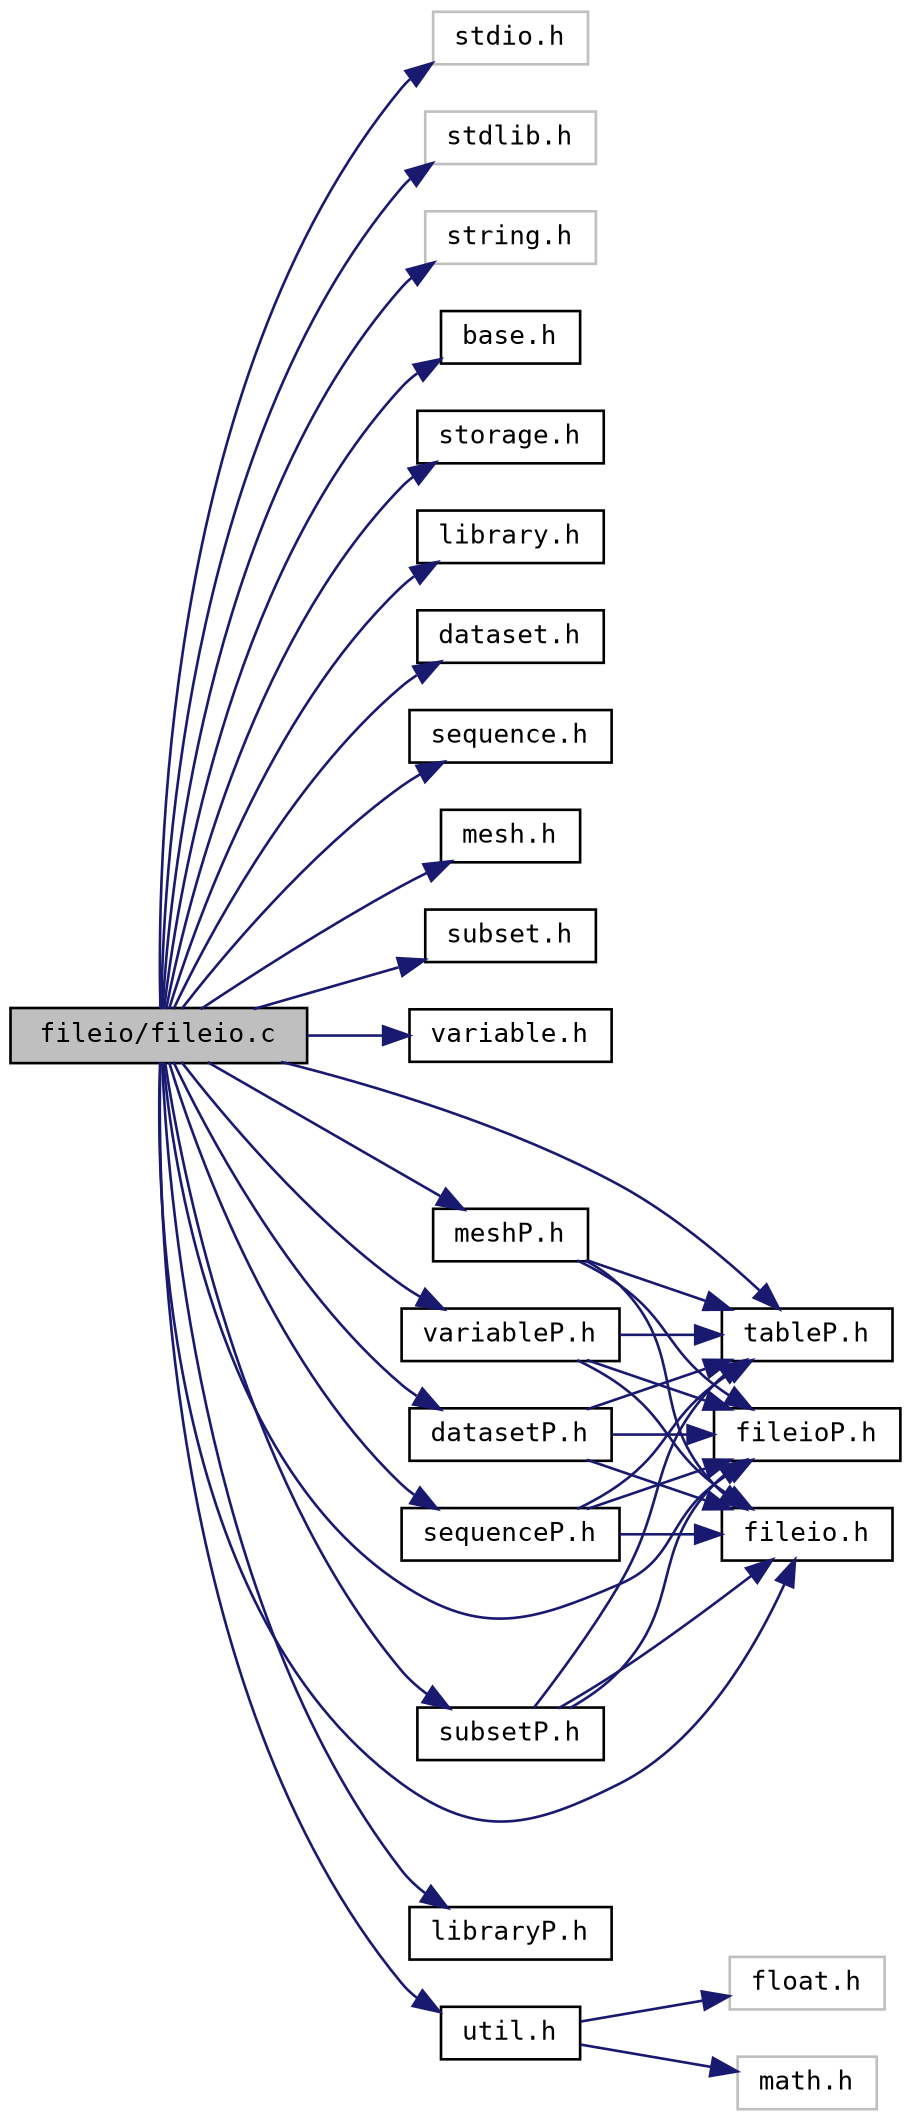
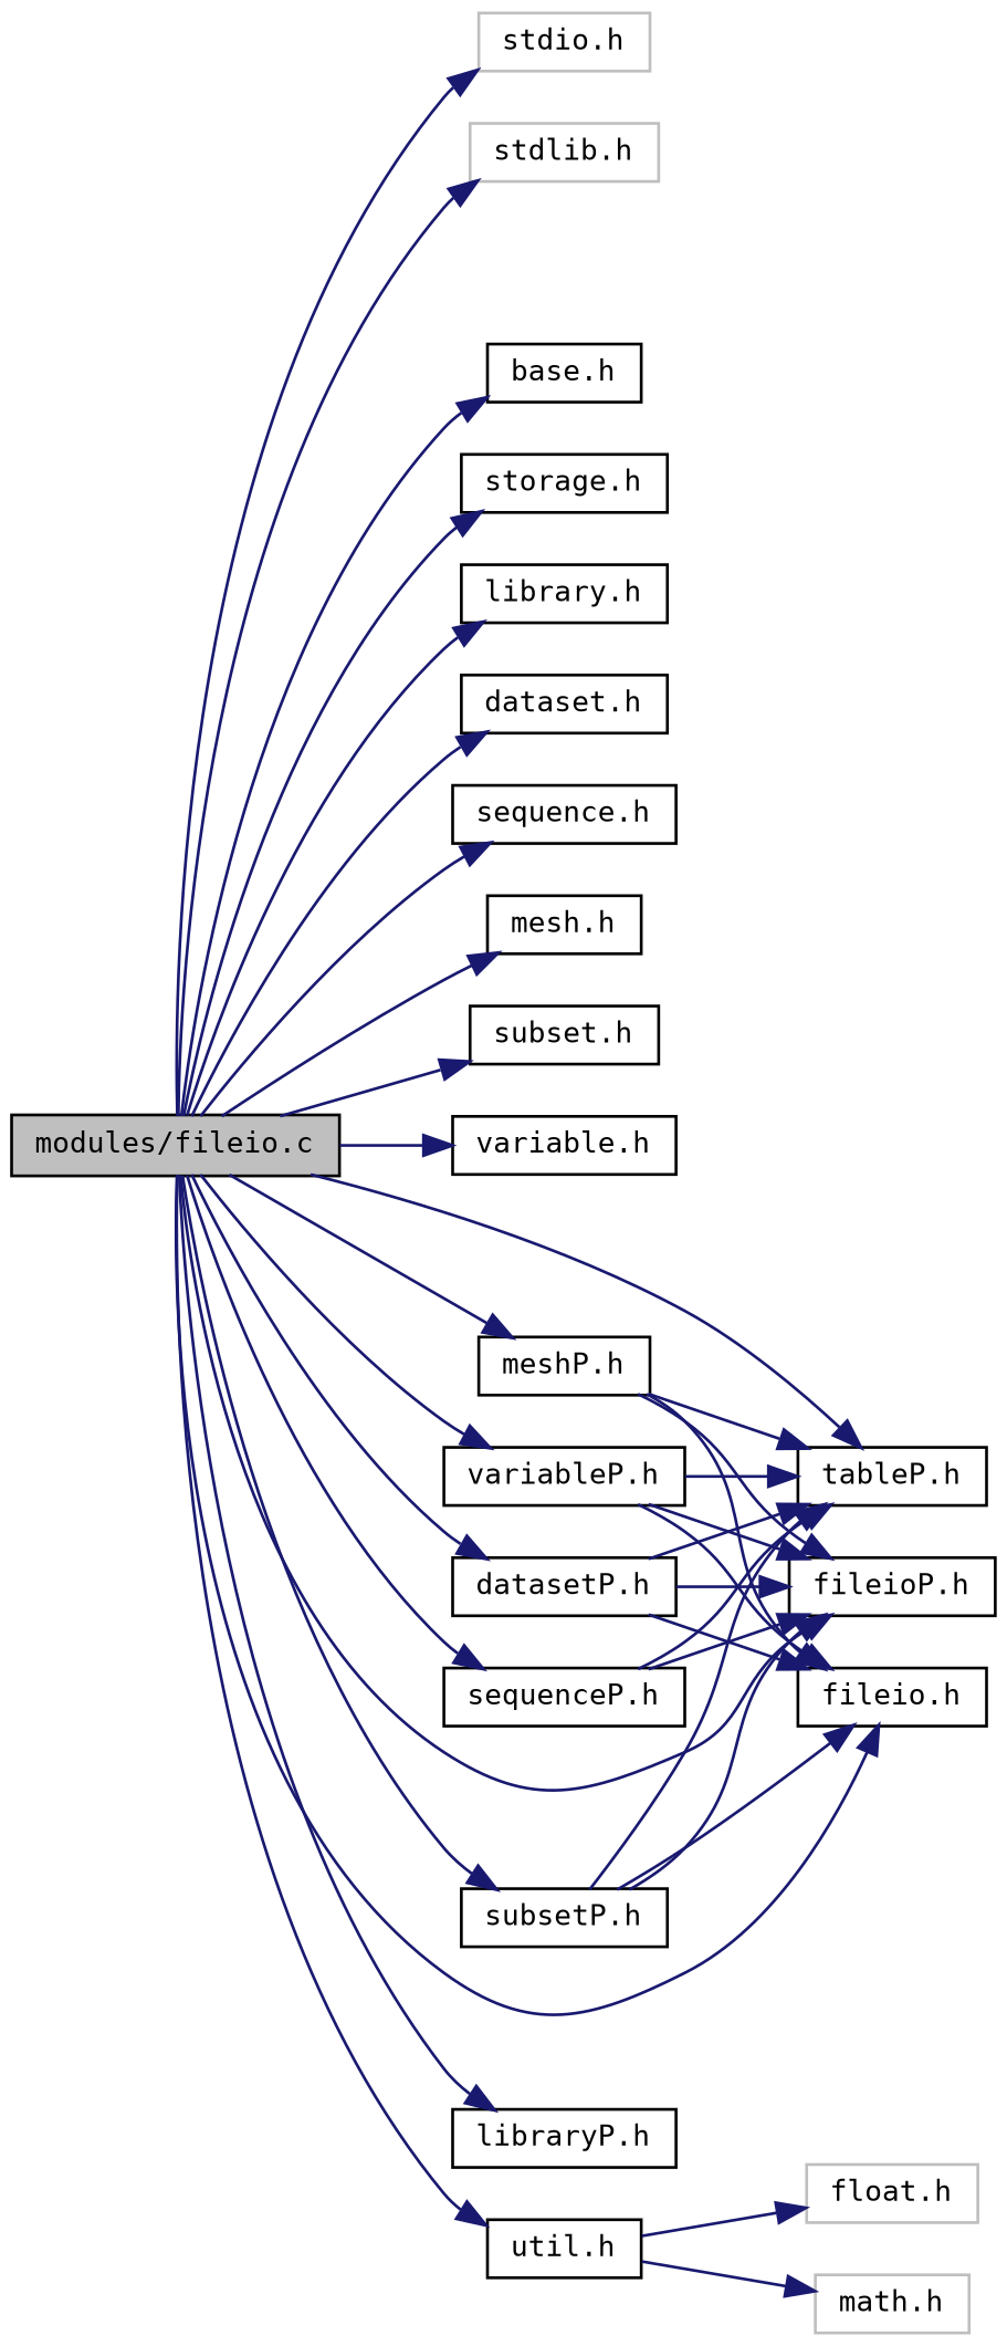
  digraph {
    fontname="DejaVu Sans Mono"
    rankdir=LR
    node [color=black fillcolor=white fontname="DejaVu Sans Mono" fontsize=10 shape=record style=filled]
    edge [color=midnightblue fontname="DejaVu Sans Mono" fontsize=10 labelfontname="FreeSans.ttf" labelfontsize=10 style=solid]
-   n1 [fillcolor=grey75 fontcolor=black height=0.2 label="fileio/fileio.c" width=0.4]
+   n1 [fillcolor=grey75 fontcolor=black height=0.2 label="modules/fileio.c" width=0.4]
    n2 [color=grey75 height=0.2 label="stdio.h" width=0.4]
    n3 [color=grey75 height=0.2 label="stdlib.h" width=0.4]
-   n4 [color=grey75 height=0.2 label="string.h" width=0.4]
    n5 [height=0.2 label="base.h" width=0.4]
    n6 [height=0.2 label="storage.h" width=0.4]
    n7 [height=0.2 label="library.h" width=0.4]
    n8 [height=0.2 label="dataset.h" width=0.4]
    n9 [height=0.2 label="sequence.h" width=0.4]
    n10 [height=0.2 label="mesh.h" width=0.4]
    n11 [height=0.2 label="subset.h" width=0.4]
    n12 [height=0.2 label="variable.h" width=0.4]
    n13 [height=0.2 label="tableP.h" width=0.4]
    n14 [height=0.2 label="libraryP.h" width=0.4]
    n15 [height=0.2 label="datasetP.h" width=0.4]
    n16 [height=0.2 label="fileio.h" width=0.4]
    n17 [height=0.2 label="fileioP.h" width=0.4]
    n18 [height=0.2 label="sequenceP.h" width=0.4]
    n19 [height=0.2 label="subsetP.h" width=0.4]
    n20 [height=0.2 label="meshP.h" width=0.4]
    n21 [height=0.2 label="variableP.h" width=0.4]
    n22 [height=0.2 label="util.h" width=0.4]
    n23 [color=grey75 height=0.2 label="math.h" width=0.4]
    n24 [color=grey75 height=0.2 label="float.h" width=0.4]
    n1 -> n2
    n1 -> n3
-   n1 -> n4
    n1 -> n5
    n1 -> n6
    n1 -> n7
    n1 -> n8
    n1 -> n9
    n1 -> n10
    n1 -> n11
    n1 -> n12
    n1 -> n13
    n1 -> n14
    n1 -> n15
    n1 -> n16
    n1 -> n17
    n1 -> n18
    n1 -> n19
    n1 -> n20
    n1 -> n21
    n1 -> n22
    n15 -> n13
    n15 -> n16
    n15 -> n17
    n18 -> n13
-   n18 -> n16
    n18 -> n17
    n19 -> n13
    n19 -> n16
    n19 -> n17
    n20 -> n13
    n20 -> n16
    n20 -> n17
    n21 -> n13
    n21 -> n16
    n21 -> n17
    n22 -> n23
    n22 -> n24
  }
